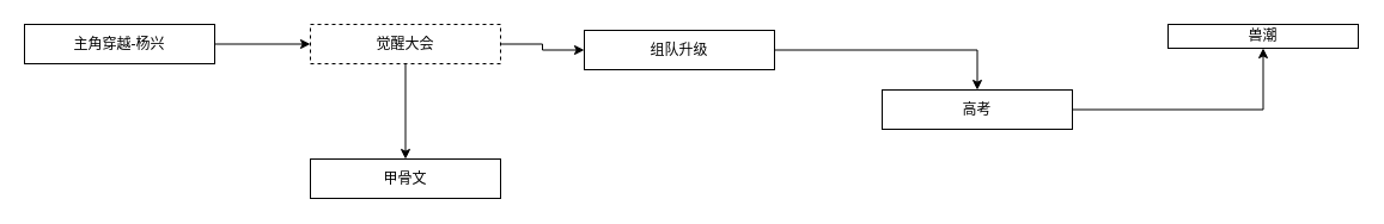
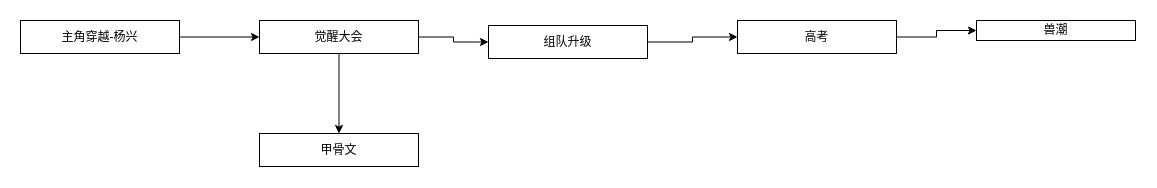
  <mxCell id="0" />
  <mxCell id="1" parent="0" />
  <mxCell id="2" value="" style="edgeStyle=orthogonalEdgeStyle;rounded=0;orthogonalLoop=1;jettySize=auto;html=1;" edge="1" parent="1" source="3" target="6"><mxGeometry relative="1" as="geometry" /></mxCell>
  <mxCell id="3" value="主角穿越-杨兴" style="rounded=0;whiteSpace=wrap;html=1;" vertex="1" parent="1"><mxGeometry x="20" y="20" width="159" height="33" as="geometry" /></mxCell>
  <mxCell id="4" value="" style="edgeStyle=orthogonalEdgeStyle;rounded=0;orthogonalLoop=1;jettySize=auto;html=1;" edge="1" parent="1" source="6" target="8"><mxGeometry relative="1" as="geometry" /></mxCell>
  <mxCell id="5" value="" style="edgeStyle=orthogonalEdgeStyle;rounded=0;orthogonalLoop=1;jettySize=auto;html=1;" edge="1" parent="1" source="6" target="12"><mxGeometry relative="1" as="geometry" /></mxCell>
- <mxCell id="6" value="觉醒大会" style="rounded=0;whiteSpace=wrap;html=1;dashed=1;" vertex="1" parent="1"><mxGeometry x="259" y="20" width="159" height="33" as="geometry" /></mxCell>
+ <mxCell id="6" value="觉醒大会" style="rounded=0;whiteSpace=wrap;html=1;" vertex="1" parent="1"><mxGeometry x="259" y="20" width="159" height="33" as="geometry" /></mxCell>
  <mxCell id="7" value="" style="edgeStyle=orthogonalEdgeStyle;rounded=0;orthogonalLoop=1;jettySize=auto;html=1;" edge="1" parent="1" source="8" target="10"><mxGeometry relative="1" as="geometry" /></mxCell>
  <mxCell id="8" value="组队升级" style="rounded=0;whiteSpace=wrap;html=1;" vertex="1" parent="1"><mxGeometry x="488" y="25" width="159" height="33" as="geometry" /></mxCell>
  <mxCell id="9" value="" style="edgeStyle=orthogonalEdgeStyle;rounded=0;orthogonalLoop=1;jettySize=auto;html=1;" edge="1" parent="1" source="10" target="11"><mxGeometry relative="1" as="geometry" /></mxCell>
- <mxCell id="10" value="高考" style="rounded=0;whiteSpace=wrap;html=1;" vertex="1" parent="1"><mxGeometry x="737" y="75" width="159" height="33" as="geometry" /></mxCell>
+ <mxCell id="10" value="高考" style="rounded=0;whiteSpace=wrap;html=1;" vertex="1" parent="1"><mxGeometry x="737" y="20" width="159" height="33" as="geometry" /></mxCell>
  <mxCell id="11" value="兽潮" style="rounded=0;whiteSpace=wrap;html=1;" vertex="1" parent="1"><mxGeometry x="976" y="20" width="159" height="20" as="geometry" /></mxCell>
  <mxCell id="12" value="甲骨文" style="rounded=0;whiteSpace=wrap;html=1;" vertex="1" parent="1"><mxGeometry x="259" y="133" width="159" height="33" as="geometry" /></mxCell>
